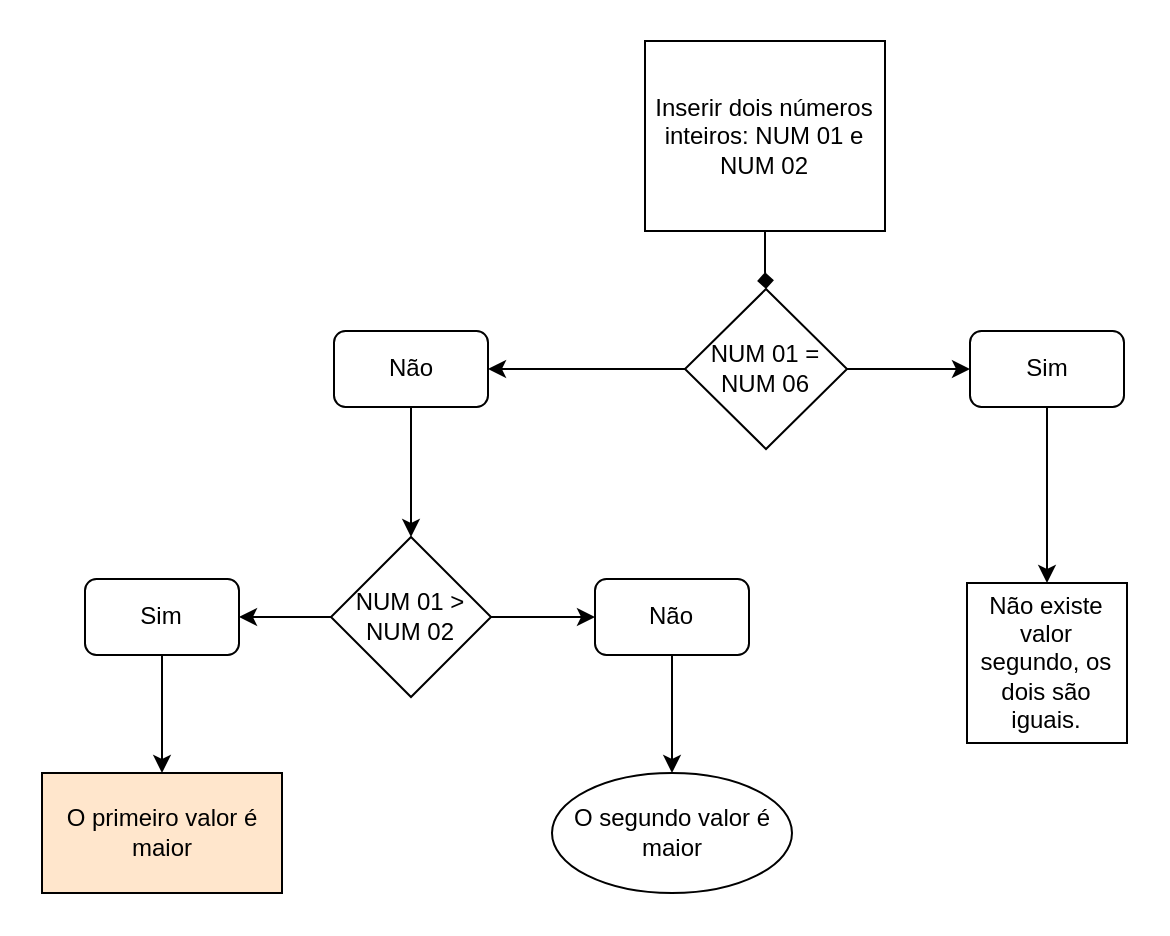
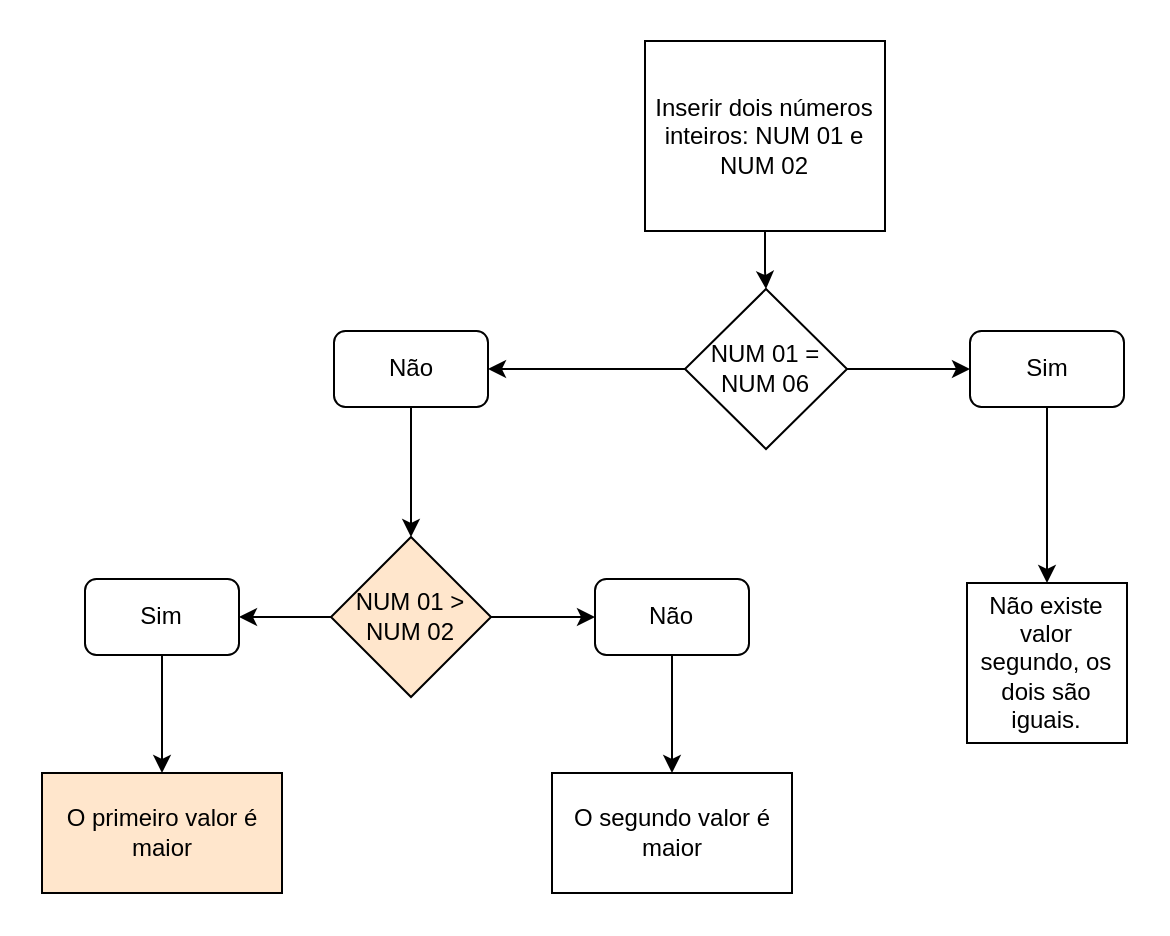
  <mxCell id="0" />
  <mxCell id="1" parent="0" />
- <mxCell id="2" style="edgeStyle=orthogonalEdgeStyle;rounded=0;orthogonalLoop=1;jettySize=auto;html=1;entryX=0.5;entryY=0;entryDx=0;entryDy=0;endArrow=diamond;" edge="1" parent="1" source="3" target="6"><mxGeometry relative="1" as="geometry" /></mxCell>
+ <mxCell id="2" style="edgeStyle=orthogonalEdgeStyle;rounded=0;orthogonalLoop=1;jettySize=auto;html=1;entryX=0.5;entryY=0;entryDx=0;entryDy=0;" edge="1" parent="1" source="3" target="6"><mxGeometry relative="1" as="geometry" /></mxCell>
  <mxCell id="3" value="Inserir dois números inteiros: NUM 01 e NUM 02" style="whiteSpace=wrap;html=1;" vertex="1" parent="1"><mxGeometry x="322" y="20" width="120" height="95" as="geometry" /></mxCell>
  <mxCell id="4" style="edgeStyle=orthogonalEdgeStyle;rounded=0;orthogonalLoop=1;jettySize=auto;html=1;" edge="1" parent="1" source="6" target="8"><mxGeometry relative="1" as="geometry" /></mxCell>
  <mxCell id="5" value="" style="edgeStyle=orthogonalEdgeStyle;rounded=0;orthogonalLoop=1;jettySize=auto;html=1;" edge="1" parent="1" source="6" target="11"><mxGeometry relative="1" as="geometry" /></mxCell>
  <mxCell id="6" value="NUM 01 = NUM 06" style="rhombus;whiteSpace=wrap;html=1;" vertex="1" parent="1"><mxGeometry x="342" y="144" width="81" height="80" as="geometry" /></mxCell>
  <mxCell id="7" style="edgeStyle=orthogonalEdgeStyle;rounded=0;orthogonalLoop=1;jettySize=auto;html=1;entryX=0.5;entryY=0;entryDx=0;entryDy=0;" edge="1" parent="1" source="8" target="9"><mxGeometry relative="1" as="geometry" /></mxCell>
  <mxCell id="8" value="Sim" style="rounded=1;whiteSpace=wrap;html=1;" vertex="1" parent="1"><mxGeometry x="484.5" y="165" width="77" height="38" as="geometry" /></mxCell>
  <mxCell id="9" value="Não existe valor segundo, os dois são iguais." style="whiteSpace=wrap;html=1;aspect=fixed;" vertex="1" parent="1"><mxGeometry x="483" y="291" width="80" height="80" as="geometry" /></mxCell>
  <mxCell id="10" value="" style="edgeStyle=orthogonalEdgeStyle;rounded=0;orthogonalLoop=1;jettySize=auto;html=1;" edge="1" parent="1" source="11" target="14"><mxGeometry relative="1" as="geometry" /></mxCell>
  <mxCell id="11" value="Não" style="rounded=1;whiteSpace=wrap;html=1;" vertex="1" parent="1"><mxGeometry x="166.5" y="165" width="77" height="38" as="geometry" /></mxCell>
  <mxCell id="12" value="" style="edgeStyle=orthogonalEdgeStyle;rounded=0;orthogonalLoop=1;jettySize=auto;html=1;" edge="1" parent="1" source="14" target="18"><mxGeometry relative="1" as="geometry" /></mxCell>
  <mxCell id="13" value="" style="edgeStyle=orthogonalEdgeStyle;rounded=0;orthogonalLoop=1;jettySize=auto;html=1;" edge="1" parent="1" source="14" target="16"><mxGeometry relative="1" as="geometry" /></mxCell>
- <mxCell id="14" value="NUM 01 &amp;gt; NUM 02" style="rhombus;whiteSpace=wrap;html=1;" vertex="1" parent="1"><mxGeometry x="165" y="268" width="80" height="80" as="geometry" /></mxCell>
+ <mxCell id="14" value="NUM 01 &amp;gt; NUM 02" style="rhombus;whiteSpace=wrap;html=1;fillColor=#ffe6cc;" vertex="1" parent="1"><mxGeometry x="165" y="268" width="80" height="80" as="geometry" /></mxCell>
  <mxCell id="15" value="" style="edgeStyle=orthogonalEdgeStyle;rounded=0;orthogonalLoop=1;jettySize=auto;html=1;" edge="1" parent="1" source="16" target="20"><mxGeometry relative="1" as="geometry" /></mxCell>
  <mxCell id="16" value="Não" style="rounded=1;whiteSpace=wrap;html=1;" vertex="1" parent="1"><mxGeometry x="297" y="289" width="77" height="38" as="geometry" /></mxCell>
  <mxCell id="17" value="" style="edgeStyle=orthogonalEdgeStyle;rounded=0;orthogonalLoop=1;jettySize=auto;html=1;" edge="1" parent="1" source="18" target="19"><mxGeometry relative="1" as="geometry" /></mxCell>
  <mxCell id="18" value="Sim" style="rounded=1;whiteSpace=wrap;html=1;" vertex="1" parent="1"><mxGeometry x="42" y="289" width="77" height="38" as="geometry" /></mxCell>
  <mxCell id="19" value="O primeiro valor é maior" style="rounded=0;whiteSpace=wrap;html=1;fillColor=#ffe6cc;" vertex="1" parent="1"><mxGeometry x="20.5" y="386" width="120" height="60" as="geometry" /></mxCell>
- <mxCell id="20" value="O segundo valor é maior" style="ellipse;whiteSpace=wrap;html=1;" vertex="1" parent="1"><mxGeometry x="275.5" y="386" width="120" height="60" as="geometry" /></mxCell>
+ <mxCell id="20" value="O segundo valor é maior" style="rounded=0;whiteSpace=wrap;html=1;" vertex="1" parent="1"><mxGeometry x="275.5" y="386" width="120" height="60" as="geometry" /></mxCell>
